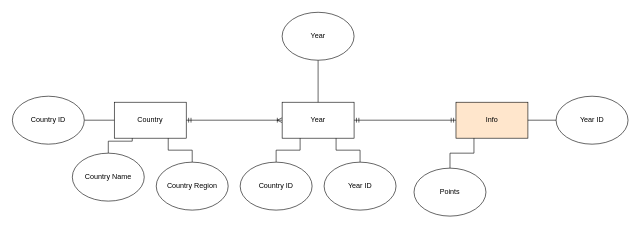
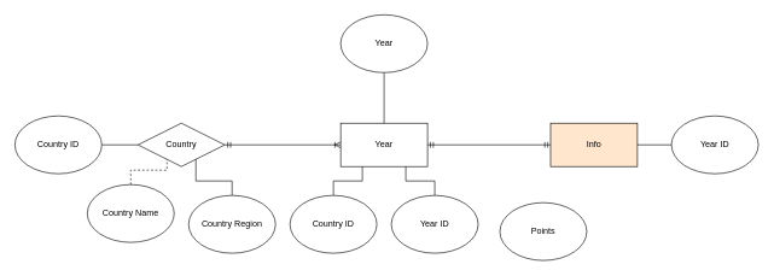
  <mxCell id="0" />
  <mxCell id="1" parent="0" />
  <mxCell id="2" style="edgeStyle=orthogonalEdgeStyle;rounded=0;orthogonalLoop=1;jettySize=auto;html=1;exitX=1;exitY=0.5;exitDx=0;exitDy=0;entryX=0;entryY=0.5;entryDx=0;entryDy=0;endArrow=ERoneToMany;endFill=0;startArrow=ERmandOne;startFill=0;" edge="1" parent="1" source="3" target="11"><mxGeometry relative="1" as="geometry" /></mxCell>
- <mxCell id="3" value="Country" style="rounded=0;whiteSpace=wrap;html=1;" vertex="1" parent="1"><mxGeometry x="190" y="170" width="120" height="60" as="geometry" /></mxCell>
- <mxCell id="4" style="edgeStyle=orthogonalEdgeStyle;rounded=0;orthogonalLoop=1;jettySize=auto;html=1;exitX=0.5;exitY=0;exitDx=0;exitDy=0;entryX=0.25;entryY=1;entryDx=0;entryDy=0;endArrow=none;endFill=0;" edge="1" parent="1" source="5" target="3"><mxGeometry relative="1" as="geometry" /></mxCell>
+ <mxCell id="3" value="Country" style="rhombus;whiteSpace=wrap;html=1;" vertex="1" parent="1"><mxGeometry x="190" y="170" width="120" height="60" as="geometry" /></mxCell>
+ <mxCell id="4" style="edgeStyle=orthogonalEdgeStyle;rounded=0;orthogonalLoop=1;jettySize=auto;html=1;exitX=0.5;exitY=0;exitDx=0;exitDy=0;entryX=0.25;entryY=1;entryDx=0;entryDy=0;endArrow=none;endFill=0;dashed=1;" edge="1" parent="1" source="5" target="3"><mxGeometry relative="1" as="geometry" /></mxCell>
  <mxCell id="5" value="Country Name" style="ellipse;whiteSpace=wrap;html=1;" vertex="1" parent="1"><mxGeometry x="120" y="255" width="120" height="80" as="geometry" /></mxCell>
  <mxCell id="6" style="edgeStyle=orthogonalEdgeStyle;rounded=0;orthogonalLoop=1;jettySize=auto;html=1;exitX=0.5;exitY=0;exitDx=0;exitDy=0;entryX=0.75;entryY=1;entryDx=0;entryDy=0;endArrow=none;endFill=0;" edge="1" parent="1" source="7" target="3"><mxGeometry relative="1" as="geometry" /></mxCell>
  <mxCell id="7" value="Country Region&lt;span style=&quot;color: rgba(0 , 0 , 0 , 0) ; font-family: monospace ; font-size: 0px&quot;&gt;%3CmxGraphModel%3E%3Croot%3E%3CmxCell%20id%3D%220%22%2F%3E%3CmxCell%20id%3D%221%22%20parent%3D%220%22%2F%3E%3CmxCell%20id%3D%222%22%20value%3D%22Country%20Name%22%20style%3D%22ellipse%3BwhiteSpace%3Dwrap%3Bhtml%3D1%3B%22%20vertex%3D%221%22%20parent%3D%221%22%3E%3CmxGeometry%20x%3D%22130%22%20y%3D%22280%22%20width%3D%22120%22%20height%3D%2280%22%20as%3D%22geometry%22%2F%3E%3C%2FmxCell%3E%3C%2Froot%3E%3C%2FmxGraphModel%3E&lt;/span&gt;" style="ellipse;whiteSpace=wrap;html=1;" vertex="1" parent="1"><mxGeometry x="260" y="270" width="120" height="80" as="geometry" /></mxCell>
  <mxCell id="8" style="edgeStyle=orthogonalEdgeStyle;rounded=0;orthogonalLoop=1;jettySize=auto;html=1;exitX=1;exitY=0.5;exitDx=0;exitDy=0;endArrow=none;endFill=0;" edge="1" parent="1" source="9" target="3"><mxGeometry relative="1" as="geometry" /></mxCell>
  <mxCell id="9" value="Country ID" style="ellipse;whiteSpace=wrap;html=1;" vertex="1" parent="1"><mxGeometry x="20" y="160" width="120" height="80" as="geometry" /></mxCell>
  <mxCell id="10" style="edgeStyle=orthogonalEdgeStyle;rounded=0;orthogonalLoop=1;jettySize=auto;html=1;exitX=1;exitY=0.5;exitDx=0;exitDy=0;startArrow=ERmandOne;startFill=0;endArrow=ERmandOne;endFill=0;" edge="1" parent="1" source="11" target="16"><mxGeometry relative="1" as="geometry" /></mxCell>
  <mxCell id="11" value="Year" style="rounded=0;whiteSpace=wrap;html=1;" vertex="1" parent="1"><mxGeometry x="470" y="170" width="120" height="60" as="geometry" /></mxCell>
  <mxCell id="12" style="edgeStyle=orthogonalEdgeStyle;rounded=0;orthogonalLoop=1;jettySize=auto;html=1;exitX=0.5;exitY=0;exitDx=0;exitDy=0;entryX=0.25;entryY=1;entryDx=0;entryDy=0;startArrow=none;startFill=0;endArrow=none;endFill=0;" edge="1" parent="1" source="13" target="11"><mxGeometry relative="1" as="geometry" /></mxCell>
  <mxCell id="13" value="Country ID" style="ellipse;whiteSpace=wrap;html=1;" vertex="1" parent="1"><mxGeometry x="400" y="270" width="120" height="80" as="geometry" /></mxCell>
  <mxCell id="14" style="edgeStyle=orthogonalEdgeStyle;rounded=0;orthogonalLoop=1;jettySize=auto;html=1;exitX=0.5;exitY=0;exitDx=0;exitDy=0;entryX=0.75;entryY=1;entryDx=0;entryDy=0;startArrow=none;startFill=0;endArrow=none;endFill=0;" edge="1" parent="1" source="15" target="11"><mxGeometry relative="1" as="geometry" /></mxCell>
  <mxCell id="15" value="Year ID" style="ellipse;whiteSpace=wrap;html=1;" vertex="1" parent="1"><mxGeometry x="540" y="270" width="120" height="80" as="geometry" /></mxCell>
  <mxCell id="16" value="Info" style="rounded=0;whiteSpace=wrap;html=1;fillColor=#ffe6cc;" vertex="1" parent="1"><mxGeometry x="760" y="170" width="120" height="60" as="geometry" /></mxCell>
- <mxCell id="17" style="edgeStyle=orthogonalEdgeStyle;rounded=0;orthogonalLoop=1;jettySize=auto;html=1;exitX=0.5;exitY=0;exitDx=0;exitDy=0;entryX=0.25;entryY=1;entryDx=0;entryDy=0;startArrow=none;startFill=0;endArrow=none;endFill=0;" edge="1" parent="1" source="18" target="16"><mxGeometry relative="1" as="geometry" /></mxCell>
  <mxCell id="18" value="Points" style="ellipse;whiteSpace=wrap;html=1;" vertex="1" parent="1"><mxGeometry x="690" y="280" width="120" height="80" as="geometry" /></mxCell>
  <mxCell id="19" style="edgeStyle=orthogonalEdgeStyle;rounded=0;orthogonalLoop=1;jettySize=auto;html=1;exitX=0.5;exitY=1;exitDx=0;exitDy=0;entryX=0.5;entryY=0;entryDx=0;entryDy=0;startArrow=none;startFill=0;endArrow=none;endFill=0;" edge="1" parent="1" source="20" target="11"><mxGeometry relative="1" as="geometry" /></mxCell>
  <mxCell id="20" value="Year" style="ellipse;whiteSpace=wrap;html=1;" vertex="1" parent="1"><mxGeometry x="470" y="20" width="120" height="80" as="geometry" /></mxCell>
  <mxCell id="21" style="edgeStyle=orthogonalEdgeStyle;rounded=0;orthogonalLoop=1;jettySize=auto;html=1;exitX=0;exitY=0.5;exitDx=0;exitDy=0;entryX=1;entryY=0.5;entryDx=0;entryDy=0;startArrow=none;startFill=0;endArrow=none;endFill=0;" edge="1" parent="1" source="22" target="16"><mxGeometry relative="1" as="geometry" /></mxCell>
  <mxCell id="22" value="Year ID" style="ellipse;whiteSpace=wrap;html=1;" vertex="1" parent="1"><mxGeometry x="927" y="160" width="120" height="80" as="geometry" /></mxCell>
